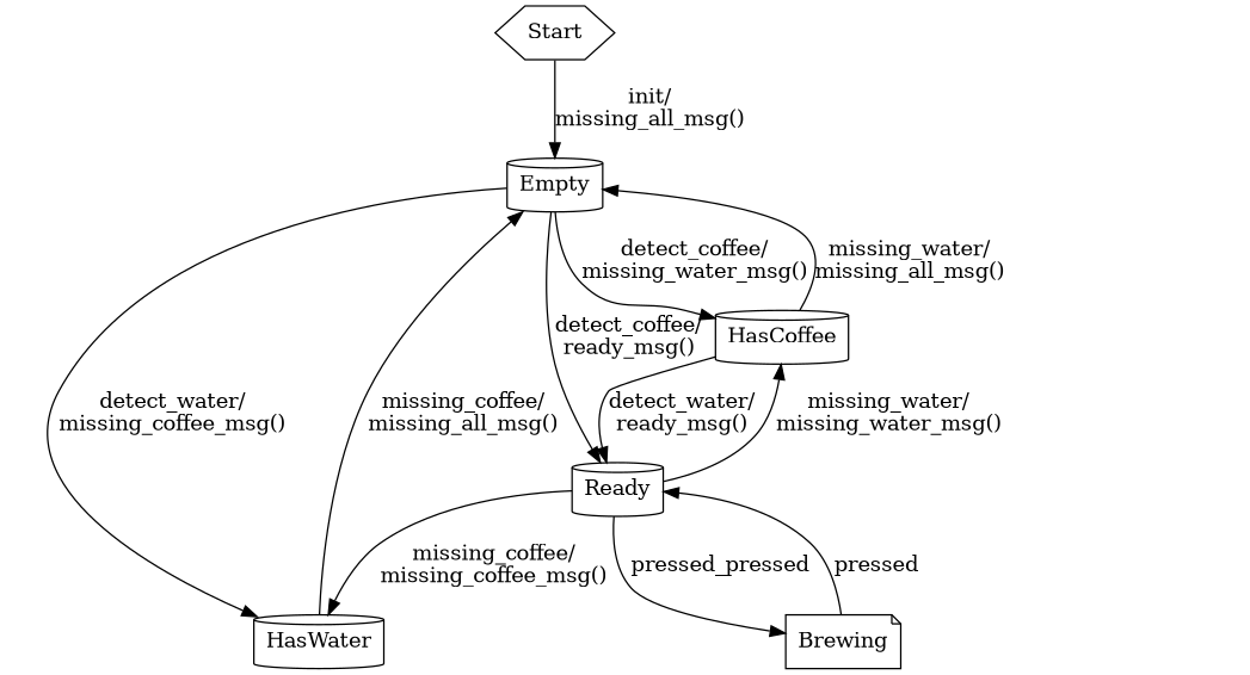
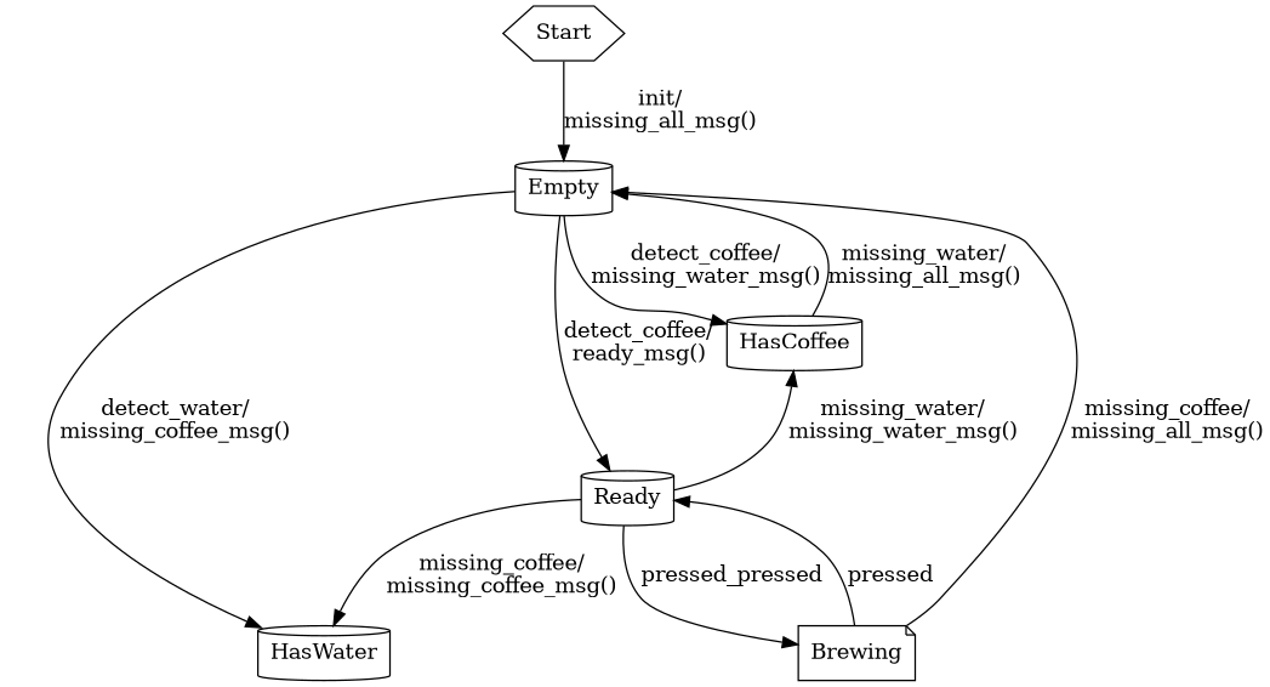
  digraph {
    rankdir=TB
    node [shape=cylinder]
    Start [shape=hexagon]
    Empty
    HasCoffee
    HasWater
    Ready
    Brewing [shape=note]
    Start -> Empty [label="init/\nmissing_all_msg()"]
    Empty -> HasCoffee [label="detect_coffee/\nmissing_water_msg()"]
    Empty -> HasWater [label="detect_water/\nmissing_coffee_msg()"]
    Empty -> Ready [label="detect_coffee/\nready_msg()"]
    HasCoffee -> Empty [label="missing_water/\nmissing_all_msg()"]
-   HasCoffee -> Ready [label="detect_water/\nready_msg()"]
-   HasWater -> Empty [label="missing_coffee/\nmissing_all_msg()"]
+   Brewing -> Empty [label="missing_coffee/\nmissing_all_msg()"]
    Ready -> HasCoffee [label="missing_water/\nmissing_water_msg()"]
    Ready -> HasWater [label="missing_coffee/\nmissing_coffee_msg()"]
    Ready -> Brewing [label=pressed_pressed]
    Brewing -> Ready [label=pressed]
  }
